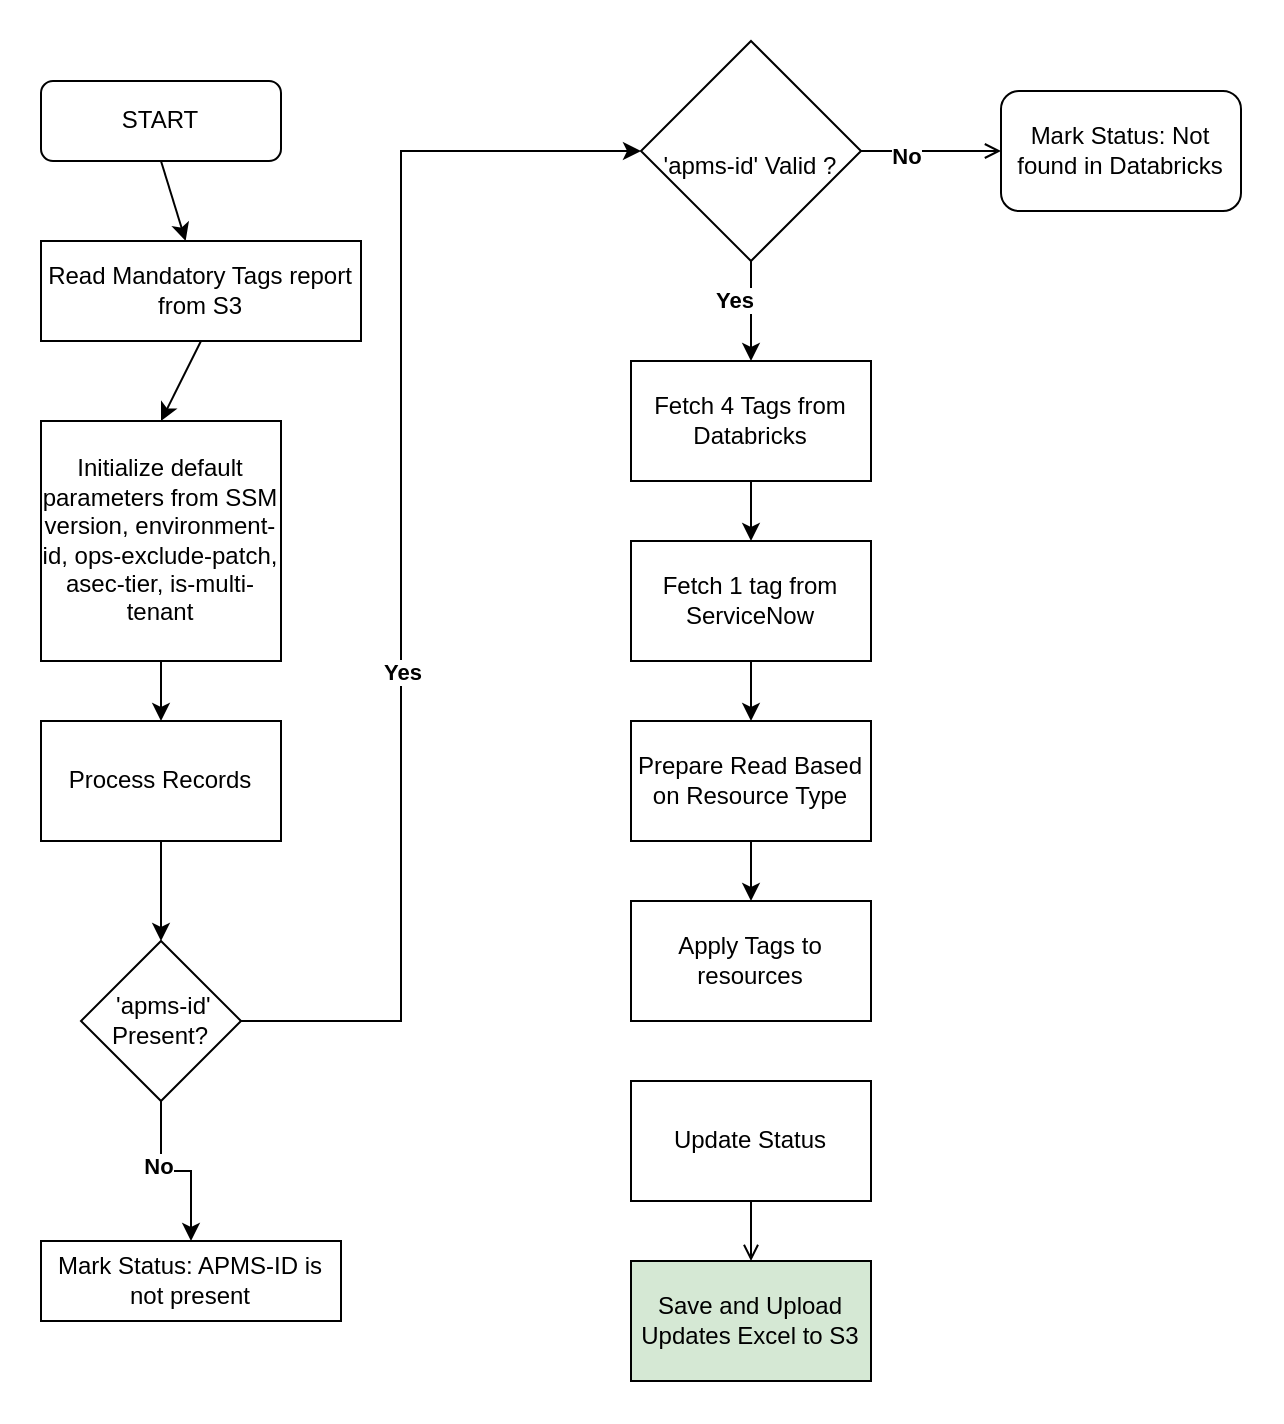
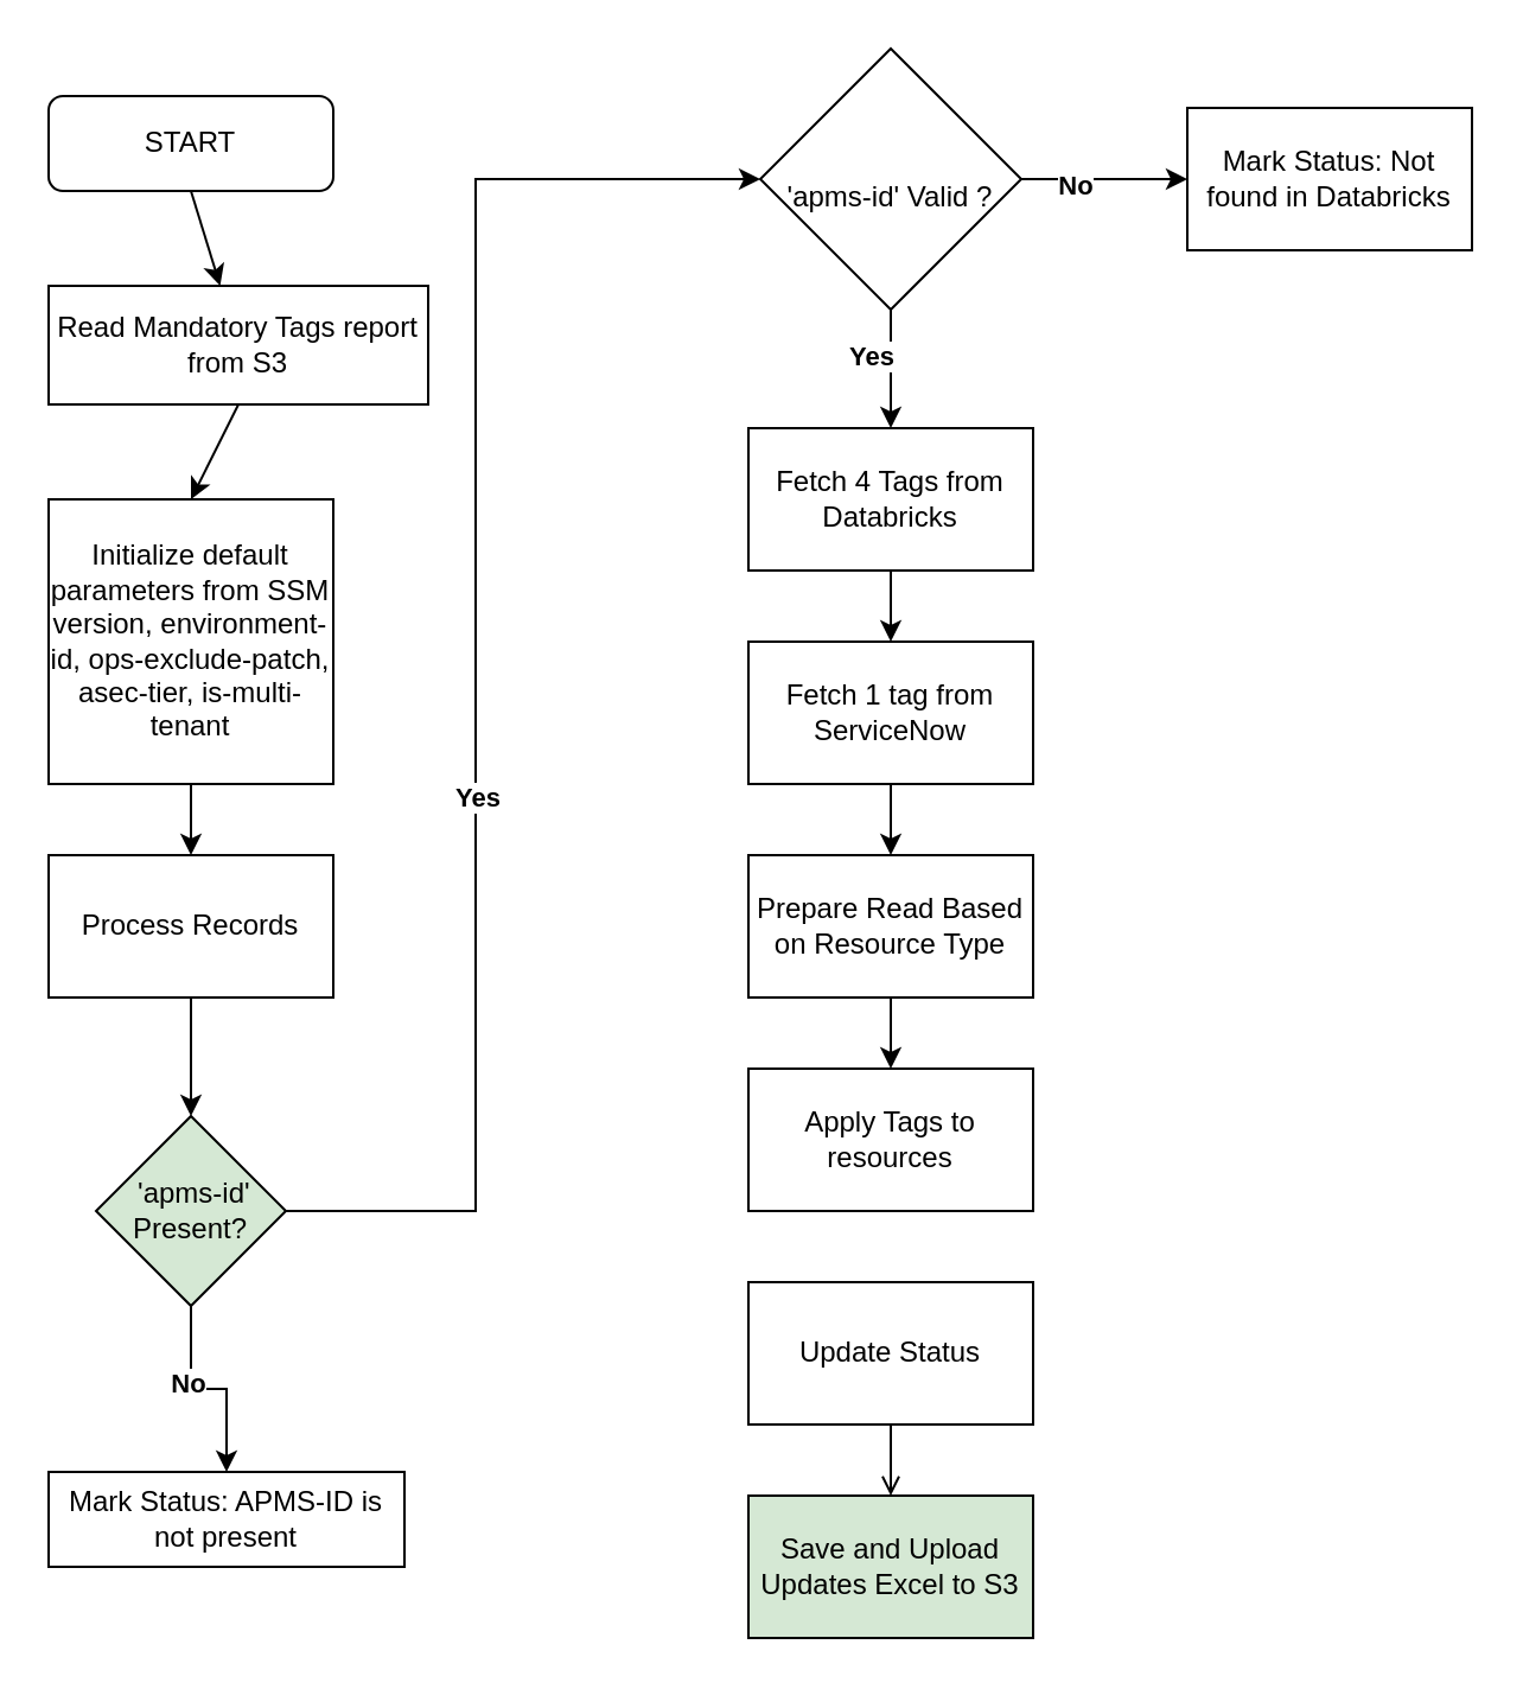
  <mxCell id="0" />
  <mxCell id="1" parent="0" />
  <mxCell id="2" value="START" style="rounded=1;whiteSpace=wrap;html=1;fontSize=12;glass=0;strokeWidth=1;shadow=0;" parent="1" vertex="1"><mxGeometry x="20" y="40" width="120" height="40" as="geometry" /></mxCell>
  <mxCell id="3" value="" style="endArrow=classic;html=1;rounded=0;exitX=0.5;exitY=1;exitDx=0;exitDy=0;entryX=0.5;entryY=0;entryDx=0;entryDy=0;" parent="1" source="7" target="5" edge="1"><mxGeometry width="50" height="50" relative="1" as="geometry"><mxPoint x="80" y="140" as="sourcePoint" /><mxPoint x="80" y="190" as="targetPoint" /></mxGeometry></mxCell>
  <mxCell id="4" value="" style="edgeStyle=orthogonalEdgeStyle;rounded=0;orthogonalLoop=1;jettySize=auto;html=1;" parent="1" source="5" target="8" edge="1"><mxGeometry relative="1" as="geometry" /></mxCell>
  <mxCell id="5" value="Initialize default parameters from SSM&lt;br&gt;version, environment-id, ops-exclude-patch, asec-tier, is-multi-tenant" style="rounded=0;whiteSpace=wrap;html=1;" parent="1" vertex="1"><mxGeometry x="20" y="210" width="120" height="120" as="geometry" /></mxCell>
  <mxCell id="6" value="" style="endArrow=classic;html=1;rounded=0;exitX=0.5;exitY=1;exitDx=0;exitDy=0;" parent="1" source="2" target="7" edge="1"><mxGeometry width="50" height="50" relative="1" as="geometry"><mxPoint x="80" y="130" as="sourcePoint" /><mxPoint x="80" y="190" as="targetPoint" /></mxGeometry></mxCell>
  <mxCell id="7" value="Read Mandatory Tags report from S3" style="rounded=0;whiteSpace=wrap;html=1;" parent="1" vertex="1"><mxGeometry x="20" y="120" width="160" height="50" as="geometry" /></mxCell>
  <mxCell id="8" value="Process Records" style="rounded=0;whiteSpace=wrap;html=1;" parent="1" vertex="1"><mxGeometry x="20" y="360" width="120" height="60" as="geometry" /></mxCell>
  <mxCell id="9" value="" style="edgeStyle=orthogonalEdgeStyle;rounded=0;orthogonalLoop=1;jettySize=auto;html=1;" parent="1" source="11" target="15" edge="1"><mxGeometry relative="1" as="geometry" /></mxCell>
  <mxCell id="10" value="&lt;b&gt;No&lt;/b&gt;" style="edgeLabel;html=1;align=center;verticalAlign=middle;resizable=0;points=[];" parent="9" vertex="1" connectable="0"><mxGeometry x="-0.253" y="-2" relative="1" as="geometry"><mxPoint as="offset" /></mxGeometry></mxCell>
- <mxCell id="11" value="&amp;nbsp;'apms-id'&lt;br&gt;Present?" style="rhombus;whiteSpace=wrap;html=1;" parent="1" vertex="1"><mxGeometry x="40" y="470" width="80" height="80" as="geometry" /></mxCell>
+ <mxCell id="11" value="&amp;nbsp;'apms-id'&lt;br&gt;Present?" style="rhombus;whiteSpace=wrap;html=1;fillColor=#d5e8d4;" parent="1" vertex="1"><mxGeometry x="40" y="470" width="80" height="80" as="geometry" /></mxCell>
  <mxCell id="12" value="" style="endArrow=classic;html=1;rounded=0;exitX=0.5;exitY=1;exitDx=0;exitDy=0;" parent="1" source="8" edge="1"><mxGeometry width="50" height="50" relative="1" as="geometry"><mxPoint x="90" y="240" as="sourcePoint" /><mxPoint x="80" y="470" as="targetPoint" /></mxGeometry></mxCell>
  <mxCell id="13" value="" style="endArrow=classic;html=1;rounded=0;exitX=1;exitY=0.5;exitDx=0;exitDy=0;entryX=0;entryY=0.5;entryDx=0;entryDy=0;" parent="1" source="11" target="19" edge="1"><mxGeometry width="50" height="50" relative="1" as="geometry"><mxPoint x="90" y="430" as="sourcePoint" /><mxPoint x="308.67" y="67.37" as="targetPoint" /><Array as="points"><mxPoint x="200" y="510" /><mxPoint x="200" y="75" /></Array></mxGeometry></mxCell>
  <mxCell id="14" value="&lt;b&gt;Yes&lt;/b&gt;" style="edgeLabel;html=1;align=center;verticalAlign=middle;resizable=0;points=[];" parent="13" vertex="1" connectable="0"><mxGeometry x="-0.197" relative="1" as="geometry"><mxPoint as="offset" /></mxGeometry></mxCell>
  <mxCell id="15" value="Mark Status: APMS-ID is not present" style="rounded=0;whiteSpace=wrap;html=1;" parent="1" vertex="1"><mxGeometry x="20" y="620" width="150" height="40" as="geometry" /></mxCell>
- <mxCell id="16" value="" style="edgeStyle=orthogonalEdgeStyle;rounded=0;orthogonalLoop=1;jettySize=auto;html=1;strokeWidth=1;endArrow=open;" parent="1" source="19" target="20" edge="1"><mxGeometry relative="1" as="geometry"><Array as="points"><mxPoint x="480" y="75" /><mxPoint x="480" y="75" /></Array></mxGeometry></mxCell>
+ <mxCell id="16" value="" style="edgeStyle=orthogonalEdgeStyle;rounded=0;orthogonalLoop=1;jettySize=auto;html=1;strokeWidth=1;" parent="1" source="19" target="20" edge="1"><mxGeometry relative="1" as="geometry"><Array as="points"><mxPoint x="480" y="75" /><mxPoint x="480" y="75" /></Array></mxGeometry></mxCell>
  <mxCell id="17" value="&lt;b&gt;No&lt;/b&gt;" style="edgeLabel;html=1;align=center;verticalAlign=middle;resizable=0;points=[];" parent="16" vertex="1" connectable="0"><mxGeometry x="-0.385" y="-2" relative="1" as="geometry"><mxPoint as="offset" /></mxGeometry></mxCell>
  <mxCell id="18" value="" style="edgeStyle=orthogonalEdgeStyle;rounded=0;orthogonalLoop=1;jettySize=auto;html=1;strokeWidth=1;" parent="1" source="19" target="22" edge="1"><mxGeometry relative="1" as="geometry" /></mxCell>
  <mxCell id="19" value="&lt;br style=&quot;border-color: var(--border-color);&quot;&gt;'apms-id' Valid ?" style="rhombus;whiteSpace=wrap;html=1;" parent="1" vertex="1"><mxGeometry x="320" y="20" width="110" height="110" as="geometry" /></mxCell>
- <mxCell id="20" value="Mark Status: Not found in Databricks" style="whiteSpace=wrap;html=1;rounded=1;" parent="1" vertex="1"><mxGeometry x="500" y="45" width="120" height="60" as="geometry" /></mxCell>
+ <mxCell id="20" value="Mark Status: Not found in Databricks" style="rounded=0;whiteSpace=wrap;html=1;" parent="1" vertex="1"><mxGeometry x="500" y="45" width="120" height="60" as="geometry" /></mxCell>
  <mxCell id="21" value="" style="edgeStyle=orthogonalEdgeStyle;rounded=0;orthogonalLoop=1;jettySize=auto;html=1;" parent="1" source="22" target="25" edge="1"><mxGeometry relative="1" as="geometry" /></mxCell>
  <mxCell id="22" value="Fetch 4 Tags from Databricks" style="rounded=0;whiteSpace=wrap;html=1;" parent="1" vertex="1"><mxGeometry x="315" y="180" width="120" height="60" as="geometry" /></mxCell>
  <mxCell id="23" value="&lt;b&gt;Yes&lt;/b&gt;" style="edgeLabel;html=1;align=center;verticalAlign=middle;resizable=0;points=[];" parent="1" vertex="1" connectable="0"><mxGeometry x="379.996" y="140.002" as="geometry"><mxPoint x="-13" y="9" as="offset" /></mxGeometry></mxCell>
  <mxCell id="24" value="" style="edgeStyle=orthogonalEdgeStyle;rounded=0;orthogonalLoop=1;jettySize=auto;html=1;" parent="1" source="25" target="27" edge="1"><mxGeometry relative="1" as="geometry" /></mxCell>
  <mxCell id="25" value="Fetch 1 tag from ServiceNow" style="rounded=0;whiteSpace=wrap;html=1;" parent="1" vertex="1"><mxGeometry x="315" y="270" width="120" height="60" as="geometry" /></mxCell>
  <mxCell id="26" value="" style="edgeStyle=orthogonalEdgeStyle;rounded=0;orthogonalLoop=1;jettySize=auto;html=1;" parent="1" source="27" target="28" edge="1"><mxGeometry relative="1" as="geometry" /></mxCell>
  <mxCell id="27" value="Prepare Read Based on Resource Type" style="rounded=0;whiteSpace=wrap;html=1;" parent="1" vertex="1"><mxGeometry x="315" y="360" width="120" height="60" as="geometry" /></mxCell>
  <mxCell id="28" value="Apply Tags to resources" style="rounded=0;whiteSpace=wrap;html=1;" parent="1" vertex="1"><mxGeometry x="315" y="450" width="120" height="60" as="geometry" /></mxCell>
  <mxCell id="29" value="" style="edgeStyle=orthogonalEdgeStyle;rounded=0;orthogonalLoop=1;jettySize=auto;html=1;endArrow=open;" parent="1" source="30" target="31" edge="1"><mxGeometry relative="1" as="geometry" /></mxCell>
  <mxCell id="30" value="Update Status" style="rounded=0;whiteSpace=wrap;html=1;" parent="1" vertex="1"><mxGeometry x="315" y="540" width="120" height="60" as="geometry" /></mxCell>
  <mxCell id="31" value="Save and Upload Updates Excel to S3" style="rounded=0;whiteSpace=wrap;html=1;fillColor=#d5e8d4;" parent="1" vertex="1"><mxGeometry x="315" y="630" width="120" height="60" as="geometry" /></mxCell>
